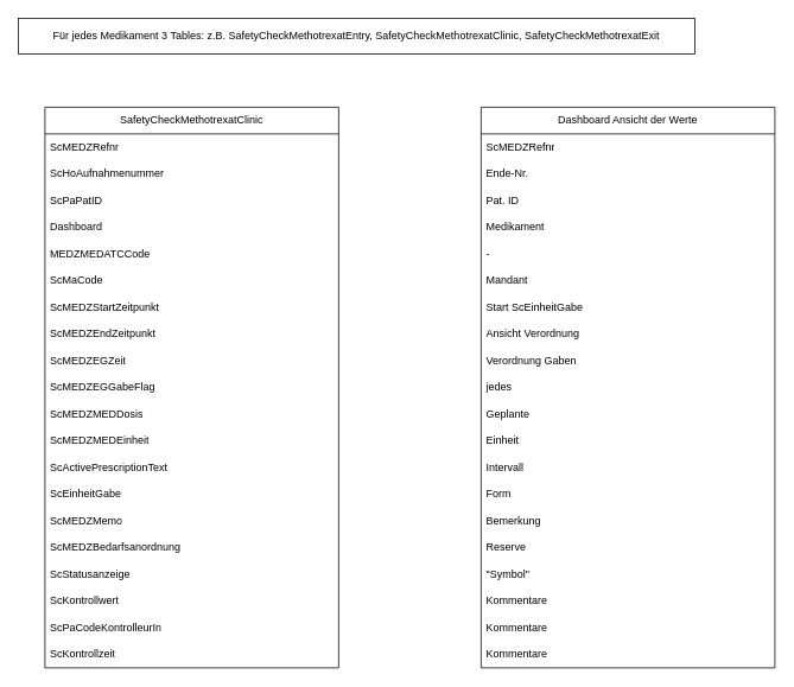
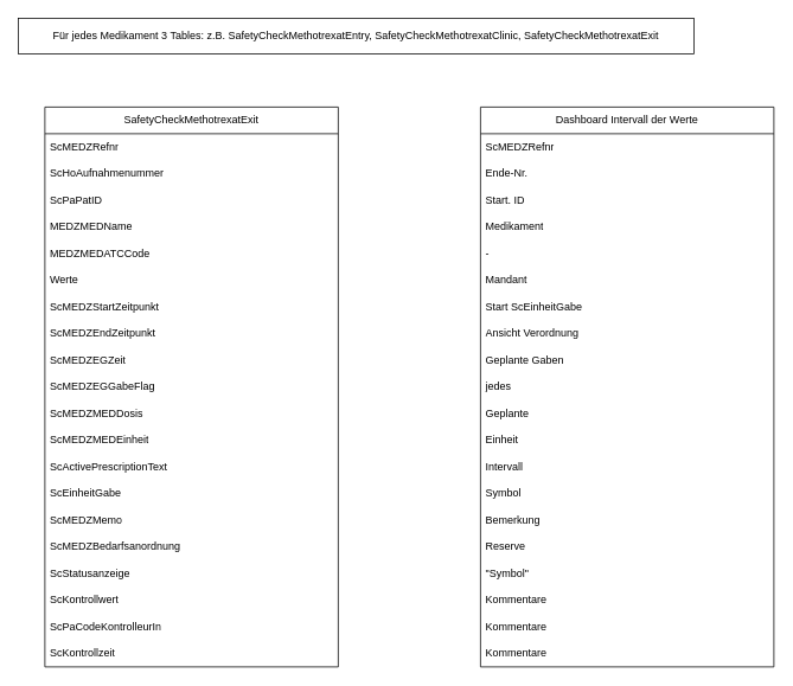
  <mxCell id="0" />
  <mxCell id="1" parent="0" />
  <mxCell id="2" value="Für jedes Medikament 3 Tables: z.B. SafetyCheckMethotrexatEntry, SafetyCheckMethotrexatClinic, SafetyCheckMethotrexatExit" style="rounded=0;whiteSpace=wrap;html=1;" vertex="1" parent="1"><mxGeometry x="20" y="20" width="760" height="40" as="geometry" /></mxCell>
- <mxCell id="3" value="SafetyCheckMethotrexatClinic" style="swimlane;fontStyle=0;childLayout=stackLayout;horizontal=1;startSize=30;horizontalStack=0;resizeParent=1;resizeParentMax=0;resizeLast=0;collapsible=1;marginBottom=0;whiteSpace=wrap;html=1;" vertex="1" parent="1"><mxGeometry x="50" y="120" width="330" height="630" as="geometry" /></mxCell>
+ <mxCell id="3" value="SafetyCheckMethotrexatExit" style="swimlane;fontStyle=0;childLayout=stackLayout;horizontal=1;startSize=30;horizontalStack=0;resizeParent=1;resizeParentMax=0;resizeLast=0;collapsible=1;marginBottom=0;whiteSpace=wrap;html=1;" vertex="1" parent="1"><mxGeometry x="50" y="120" width="330" height="630" as="geometry" /></mxCell>
  <mxCell id="4" value="ScMEDZRefnr" style="text;strokeColor=none;fillColor=none;align=left;verticalAlign=middle;spacingLeft=4;spacingRight=4;overflow=hidden;points=[[0,0.5],[1,0.5]];portConstraint=eastwest;rotatable=0;whiteSpace=wrap;html=1;" vertex="1" parent="3"><mxGeometry y="30" width="330" height="30" as="geometry" /></mxCell>
  <mxCell id="5" value="ScHoAufnahmenummer" style="text;strokeColor=none;fillColor=none;align=left;verticalAlign=middle;spacingLeft=4;spacingRight=4;overflow=hidden;points=[[0,0.5],[1,0.5]];portConstraint=eastwest;rotatable=0;whiteSpace=wrap;html=1;" vertex="1" parent="3"><mxGeometry y="60" width="330" height="30" as="geometry" /></mxCell>
  <mxCell id="6" value="ScPaPatID" style="text;strokeColor=none;fillColor=none;align=left;verticalAlign=middle;spacingLeft=4;spacingRight=4;overflow=hidden;points=[[0,0.5],[1,0.5]];portConstraint=eastwest;rotatable=0;whiteSpace=wrap;html=1;" vertex="1" parent="3"><mxGeometry y="90" width="330" height="30" as="geometry" /></mxCell>
- <mxCell id="7" value="Dashboard" style="text;strokeColor=none;fillColor=none;align=left;verticalAlign=middle;spacingLeft=4;spacingRight=4;overflow=hidden;points=[[0,0.5],[1,0.5]];portConstraint=eastwest;rotatable=0;whiteSpace=wrap;html=1;" vertex="1" parent="3"><mxGeometry y="120" width="330" height="30" as="geometry" /></mxCell>
+ <mxCell id="7" value="MEDZMEDName" style="text;strokeColor=none;fillColor=none;align=left;verticalAlign=middle;spacingLeft=4;spacingRight=4;overflow=hidden;points=[[0,0.5],[1,0.5]];portConstraint=eastwest;rotatable=0;whiteSpace=wrap;html=1;" vertex="1" parent="3"><mxGeometry y="120" width="330" height="30" as="geometry" /></mxCell>
  <mxCell id="8" value="MEDZMEDATCCode" style="text;strokeColor=none;fillColor=none;align=left;verticalAlign=middle;spacingLeft=4;spacingRight=4;overflow=hidden;points=[[0,0.5],[1,0.5]];portConstraint=eastwest;rotatable=0;whiteSpace=wrap;html=1;" vertex="1" parent="3"><mxGeometry y="150" width="330" height="30" as="geometry" /></mxCell>
- <mxCell id="9" value="ScMaCode" style="text;strokeColor=none;fillColor=none;align=left;verticalAlign=middle;spacingLeft=4;spacingRight=4;overflow=hidden;points=[[0,0.5],[1,0.5]];portConstraint=eastwest;rotatable=0;whiteSpace=wrap;html=1;" vertex="1" parent="3"><mxGeometry y="180" width="330" height="30" as="geometry" /></mxCell>
+ <mxCell id="9" value="Werte" style="text;strokeColor=none;fillColor=none;align=left;verticalAlign=middle;spacingLeft=4;spacingRight=4;overflow=hidden;points=[[0,0.5],[1,0.5]];portConstraint=eastwest;rotatable=0;whiteSpace=wrap;html=1;" vertex="1" parent="3"><mxGeometry y="180" width="330" height="30" as="geometry" /></mxCell>
  <mxCell id="10" value="ScMEDZStartZeitpunkt" style="text;strokeColor=none;fillColor=none;align=left;verticalAlign=middle;spacingLeft=4;spacingRight=4;overflow=hidden;points=[[0,0.5],[1,0.5]];portConstraint=eastwest;rotatable=0;whiteSpace=wrap;html=1;" vertex="1" parent="3"><mxGeometry y="210" width="330" height="30" as="geometry" /></mxCell>
  <mxCell id="11" value="ScMEDZEndZeitpunkt" style="text;strokeColor=none;fillColor=none;align=left;verticalAlign=middle;spacingLeft=4;spacingRight=4;overflow=hidden;points=[[0,0.5],[1,0.5]];portConstraint=eastwest;rotatable=0;whiteSpace=wrap;html=1;" vertex="1" parent="3"><mxGeometry y="240" width="330" height="30" as="geometry" /></mxCell>
  <mxCell id="12" value="ScMEDZEGZeit" style="text;strokeColor=none;fillColor=none;align=left;verticalAlign=middle;spacingLeft=4;spacingRight=4;overflow=hidden;points=[[0,0.5],[1,0.5]];portConstraint=eastwest;rotatable=0;whiteSpace=wrap;html=1;" vertex="1" parent="3"><mxGeometry y="270" width="330" height="30" as="geometry" /></mxCell>
  <mxCell id="13" value="ScMEDZEGGabeFlag" style="text;strokeColor=none;fillColor=none;align=left;verticalAlign=middle;spacingLeft=4;spacingRight=4;overflow=hidden;points=[[0,0.5],[1,0.5]];portConstraint=eastwest;rotatable=0;whiteSpace=wrap;html=1;" vertex="1" parent="3"><mxGeometry y="300" width="330" height="30" as="geometry" /></mxCell>
  <mxCell id="14" value="ScMEDZMEDDosis" style="text;strokeColor=none;fillColor=none;align=left;verticalAlign=middle;spacingLeft=4;spacingRight=4;overflow=hidden;points=[[0,0.5],[1,0.5]];portConstraint=eastwest;rotatable=0;whiteSpace=wrap;html=1;" vertex="1" parent="3"><mxGeometry y="330" width="330" height="30" as="geometry" /></mxCell>
  <mxCell id="15" value="ScMEDZMEDEinheit" style="text;strokeColor=none;fillColor=none;align=left;verticalAlign=middle;spacingLeft=4;spacingRight=4;overflow=hidden;points=[[0,0.5],[1,0.5]];portConstraint=eastwest;rotatable=0;whiteSpace=wrap;html=1;" vertex="1" parent="3"><mxGeometry y="360" width="330" height="30" as="geometry" /></mxCell>
  <mxCell id="16" value="ScActivePrescriptionText" style="text;strokeColor=none;fillColor=none;align=left;verticalAlign=middle;spacingLeft=4;spacingRight=4;overflow=hidden;points=[[0,0.5],[1,0.5]];portConstraint=eastwest;rotatable=0;whiteSpace=wrap;html=1;" vertex="1" parent="3"><mxGeometry y="390" width="330" height="30" as="geometry" /></mxCell>
  <mxCell id="17" value="ScEinheitGabe" style="text;strokeColor=none;fillColor=none;align=left;verticalAlign=middle;spacingLeft=4;spacingRight=4;overflow=hidden;points=[[0,0.5],[1,0.5]];portConstraint=eastwest;rotatable=0;whiteSpace=wrap;html=1;" vertex="1" parent="3"><mxGeometry y="420" width="330" height="30" as="geometry" /></mxCell>
  <mxCell id="18" value="ScMEDZMemo" style="text;strokeColor=none;fillColor=none;align=left;verticalAlign=middle;spacingLeft=4;spacingRight=4;overflow=hidden;points=[[0,0.5],[1,0.5]];portConstraint=eastwest;rotatable=0;whiteSpace=wrap;html=1;" vertex="1" parent="3"><mxGeometry y="450" width="330" height="30" as="geometry" /></mxCell>
  <mxCell id="19" value="ScMEDZBedarfsanordnung" style="text;strokeColor=none;fillColor=none;align=left;verticalAlign=middle;spacingLeft=4;spacingRight=4;overflow=hidden;points=[[0,0.5],[1,0.5]];portConstraint=eastwest;rotatable=0;whiteSpace=wrap;html=1;" vertex="1" parent="3"><mxGeometry y="480" width="330" height="30" as="geometry" /></mxCell>
  <mxCell id="20" value="ScStatusanzeige" style="text;strokeColor=none;fillColor=none;align=left;verticalAlign=middle;spacingLeft=4;spacingRight=4;overflow=hidden;points=[[0,0.5],[1,0.5]];portConstraint=eastwest;rotatable=0;whiteSpace=wrap;html=1;" vertex="1" parent="3"><mxGeometry y="510" width="330" height="30" as="geometry" /></mxCell>
  <mxCell id="21" value="ScKontrollwert" style="text;strokeColor=none;fillColor=none;align=left;verticalAlign=middle;spacingLeft=4;spacingRight=4;overflow=hidden;points=[[0,0.5],[1,0.5]];portConstraint=eastwest;rotatable=0;whiteSpace=wrap;html=1;" vertex="1" parent="3"><mxGeometry y="540" width="330" height="30" as="geometry" /></mxCell>
  <mxCell id="22" value="ScPaCodeKontrolleurIn" style="text;strokeColor=none;fillColor=none;align=left;verticalAlign=middle;spacingLeft=4;spacingRight=4;overflow=hidden;points=[[0,0.5],[1,0.5]];portConstraint=eastwest;rotatable=0;whiteSpace=wrap;html=1;" vertex="1" parent="3"><mxGeometry y="570" width="330" height="30" as="geometry" /></mxCell>
  <mxCell id="23" value="ScKontrollzeit" style="text;strokeColor=none;fillColor=none;align=left;verticalAlign=middle;spacingLeft=4;spacingRight=4;overflow=hidden;points=[[0,0.5],[1,0.5]];portConstraint=eastwest;rotatable=0;whiteSpace=wrap;html=1;" vertex="1" parent="3"><mxGeometry y="600" width="330" height="30" as="geometry" /></mxCell>
- <mxCell id="24" value="Dashboard Ansicht der Werte" style="swimlane;fontStyle=0;childLayout=stackLayout;horizontal=1;startSize=30;horizontalStack=0;resizeParent=1;resizeParentMax=0;resizeLast=0;collapsible=1;marginBottom=0;whiteSpace=wrap;html=1;" vertex="1" parent="1"><mxGeometry x="540" y="120" width="330" height="630" as="geometry" /></mxCell>
+ <mxCell id="24" value="Dashboard Intervall der Werte" style="swimlane;fontStyle=0;childLayout=stackLayout;horizontal=1;startSize=30;horizontalStack=0;resizeParent=1;resizeParentMax=0;resizeLast=0;collapsible=1;marginBottom=0;whiteSpace=wrap;html=1;" vertex="1" parent="1"><mxGeometry x="540" y="120" width="330" height="630" as="geometry" /></mxCell>
  <mxCell id="25" value="ScMEDZRefnr" style="text;strokeColor=none;fillColor=none;align=left;verticalAlign=middle;spacingLeft=4;spacingRight=4;overflow=hidden;points=[[0,0.5],[1,0.5]];portConstraint=eastwest;rotatable=0;whiteSpace=wrap;html=1;" vertex="1" parent="24"><mxGeometry y="30" width="330" height="30" as="geometry" /></mxCell>
  <mxCell id="26" value="Ende-Nr." style="text;strokeColor=none;fillColor=none;align=left;verticalAlign=middle;spacingLeft=4;spacingRight=4;overflow=hidden;points=[[0,0.5],[1,0.5]];portConstraint=eastwest;rotatable=0;whiteSpace=wrap;html=1;" vertex="1" parent="24"><mxGeometry y="60" width="330" height="30" as="geometry" /></mxCell>
- <mxCell id="27" value="Pat. ID" style="text;strokeColor=none;fillColor=none;align=left;verticalAlign=middle;spacingLeft=4;spacingRight=4;overflow=hidden;points=[[0,0.5],[1,0.5]];portConstraint=eastwest;rotatable=0;whiteSpace=wrap;html=1;" vertex="1" parent="24"><mxGeometry y="90" width="330" height="30" as="geometry" /></mxCell>
+ <mxCell id="27" value="Start. ID" style="text;strokeColor=none;fillColor=none;align=left;verticalAlign=middle;spacingLeft=4;spacingRight=4;overflow=hidden;points=[[0,0.5],[1,0.5]];portConstraint=eastwest;rotatable=0;whiteSpace=wrap;html=1;" vertex="1" parent="24"><mxGeometry y="90" width="330" height="30" as="geometry" /></mxCell>
  <mxCell id="28" value="Medikament" style="text;strokeColor=none;fillColor=none;align=left;verticalAlign=middle;spacingLeft=4;spacingRight=4;overflow=hidden;points=[[0,0.5],[1,0.5]];portConstraint=eastwest;rotatable=0;whiteSpace=wrap;html=1;" vertex="1" parent="24"><mxGeometry y="120" width="330" height="30" as="geometry" /></mxCell>
  <mxCell id="29" value="-" style="text;strokeColor=none;fillColor=none;align=left;verticalAlign=middle;spacingLeft=4;spacingRight=4;overflow=hidden;points=[[0,0.5],[1,0.5]];portConstraint=eastwest;rotatable=0;whiteSpace=wrap;html=1;" vertex="1" parent="24"><mxGeometry y="150" width="330" height="30" as="geometry" /></mxCell>
  <mxCell id="30" value="Mandant" style="text;strokeColor=none;fillColor=none;align=left;verticalAlign=middle;spacingLeft=4;spacingRight=4;overflow=hidden;points=[[0,0.5],[1,0.5]];portConstraint=eastwest;rotatable=0;whiteSpace=wrap;html=1;" vertex="1" parent="24"><mxGeometry y="180" width="330" height="30" as="geometry" /></mxCell>
  <mxCell id="31" value="Start ScEinheitGabe" style="text;strokeColor=none;fillColor=none;align=left;verticalAlign=middle;spacingLeft=4;spacingRight=4;overflow=hidden;points=[[0,0.5],[1,0.5]];portConstraint=eastwest;rotatable=0;whiteSpace=wrap;html=1;" vertex="1" parent="24"><mxGeometry y="210" width="330" height="30" as="geometry" /></mxCell>
  <mxCell id="32" value="Ansicht Verordnung" style="text;strokeColor=none;fillColor=none;align=left;verticalAlign=middle;spacingLeft=4;spacingRight=4;overflow=hidden;points=[[0,0.5],[1,0.5]];portConstraint=eastwest;rotatable=0;whiteSpace=wrap;html=1;" vertex="1" parent="24"><mxGeometry y="240" width="330" height="30" as="geometry" /></mxCell>
- <mxCell id="33" value="Verordnung Gaben" style="text;strokeColor=none;fillColor=none;align=left;verticalAlign=middle;spacingLeft=4;spacingRight=4;overflow=hidden;points=[[0,0.5],[1,0.5]];portConstraint=eastwest;rotatable=0;whiteSpace=wrap;html=1;" vertex="1" parent="24"><mxGeometry y="270" width="330" height="30" as="geometry" /></mxCell>
+ <mxCell id="33" value="Geplante Gaben" style="text;strokeColor=none;fillColor=none;align=left;verticalAlign=middle;spacingLeft=4;spacingRight=4;overflow=hidden;points=[[0,0.5],[1,0.5]];portConstraint=eastwest;rotatable=0;whiteSpace=wrap;html=1;" vertex="1" parent="24"><mxGeometry y="270" width="330" height="30" as="geometry" /></mxCell>
  <mxCell id="34" value="jedes" style="text;strokeColor=none;fillColor=none;align=left;verticalAlign=middle;spacingLeft=4;spacingRight=4;overflow=hidden;points=[[0,0.5],[1,0.5]];portConstraint=eastwest;rotatable=0;whiteSpace=wrap;html=1;" vertex="1" parent="24"><mxGeometry y="300" width="330" height="30" as="geometry" /></mxCell>
  <mxCell id="35" value="Geplante" style="text;strokeColor=none;fillColor=none;align=left;verticalAlign=middle;spacingLeft=4;spacingRight=4;overflow=hidden;points=[[0,0.5],[1,0.5]];portConstraint=eastwest;rotatable=0;whiteSpace=wrap;html=1;" vertex="1" parent="24"><mxGeometry y="330" width="330" height="30" as="geometry" /></mxCell>
  <mxCell id="36" value="Einheit" style="text;strokeColor=none;fillColor=none;align=left;verticalAlign=middle;spacingLeft=4;spacingRight=4;overflow=hidden;points=[[0,0.5],[1,0.5]];portConstraint=eastwest;rotatable=0;whiteSpace=wrap;html=1;" vertex="1" parent="24"><mxGeometry y="360" width="330" height="30" as="geometry" /></mxCell>
  <mxCell id="37" value="Intervall" style="text;strokeColor=none;fillColor=none;align=left;verticalAlign=middle;spacingLeft=4;spacingRight=4;overflow=hidden;points=[[0,0.5],[1,0.5]];portConstraint=eastwest;rotatable=0;whiteSpace=wrap;html=1;" vertex="1" parent="24"><mxGeometry y="390" width="330" height="30" as="geometry" /></mxCell>
- <mxCell id="38" value="Form" style="text;strokeColor=none;fillColor=none;align=left;verticalAlign=middle;spacingLeft=4;spacingRight=4;overflow=hidden;points=[[0,0.5],[1,0.5]];portConstraint=eastwest;rotatable=0;whiteSpace=wrap;html=1;" vertex="1" parent="24"><mxGeometry y="420" width="330" height="30" as="geometry" /></mxCell>
+ <mxCell id="38" value="Symbol" style="text;strokeColor=none;fillColor=none;align=left;verticalAlign=middle;spacingLeft=4;spacingRight=4;overflow=hidden;points=[[0,0.5],[1,0.5]];portConstraint=eastwest;rotatable=0;whiteSpace=wrap;html=1;" vertex="1" parent="24"><mxGeometry y="420" width="330" height="30" as="geometry" /></mxCell>
  <mxCell id="39" value="Bemerkung" style="text;strokeColor=none;fillColor=none;align=left;verticalAlign=middle;spacingLeft=4;spacingRight=4;overflow=hidden;points=[[0,0.5],[1,0.5]];portConstraint=eastwest;rotatable=0;whiteSpace=wrap;html=1;" vertex="1" parent="24"><mxGeometry y="450" width="330" height="30" as="geometry" /></mxCell>
  <mxCell id="40" value="Reserve" style="text;strokeColor=none;fillColor=none;align=left;verticalAlign=middle;spacingLeft=4;spacingRight=4;overflow=hidden;points=[[0,0.5],[1,0.5]];portConstraint=eastwest;rotatable=0;whiteSpace=wrap;html=1;" vertex="1" parent="24"><mxGeometry y="480" width="330" height="30" as="geometry" /></mxCell>
  <mxCell id="41" value="&quot;Symbol&quot;" style="text;strokeColor=none;fillColor=none;align=left;verticalAlign=middle;spacingLeft=4;spacingRight=4;overflow=hidden;points=[[0,0.5],[1,0.5]];portConstraint=eastwest;rotatable=0;whiteSpace=wrap;html=1;" vertex="1" parent="24"><mxGeometry y="510" width="330" height="30" as="geometry" /></mxCell>
  <mxCell id="42" value="Kommentare" style="text;strokeColor=none;fillColor=none;align=left;verticalAlign=middle;spacingLeft=4;spacingRight=4;overflow=hidden;points=[[0,0.5],[1,0.5]];portConstraint=eastwest;rotatable=0;whiteSpace=wrap;html=1;" vertex="1" parent="24"><mxGeometry y="540" width="330" height="30" as="geometry" /></mxCell>
  <mxCell id="43" value="Kommentare" style="text;strokeColor=none;fillColor=none;align=left;verticalAlign=middle;spacingLeft=4;spacingRight=4;overflow=hidden;points=[[0,0.5],[1,0.5]];portConstraint=eastwest;rotatable=0;whiteSpace=wrap;html=1;" vertex="1" parent="24"><mxGeometry y="570" width="330" height="30" as="geometry" /></mxCell>
  <mxCell id="44" value="Kommentare" style="text;strokeColor=none;fillColor=none;align=left;verticalAlign=middle;spacingLeft=4;spacingRight=4;overflow=hidden;points=[[0,0.5],[1,0.5]];portConstraint=eastwest;rotatable=0;whiteSpace=wrap;html=1;" vertex="1" parent="24"><mxGeometry y="600" width="330" height="30" as="geometry" /></mxCell>
